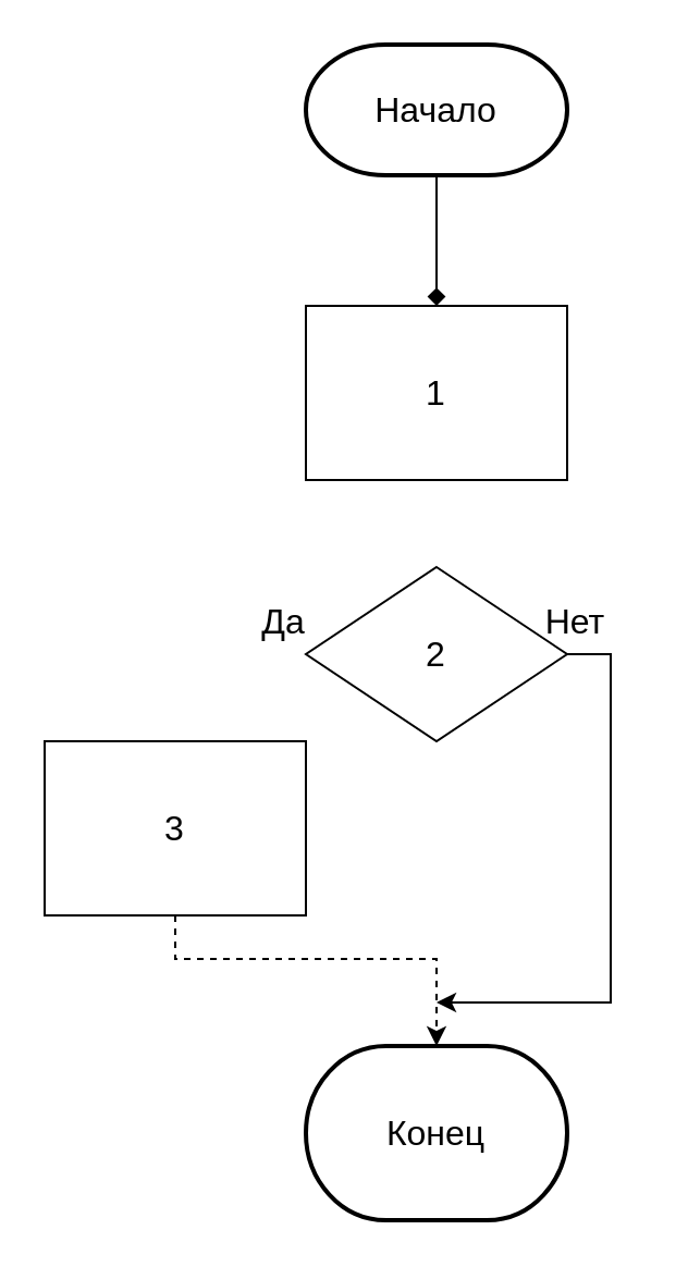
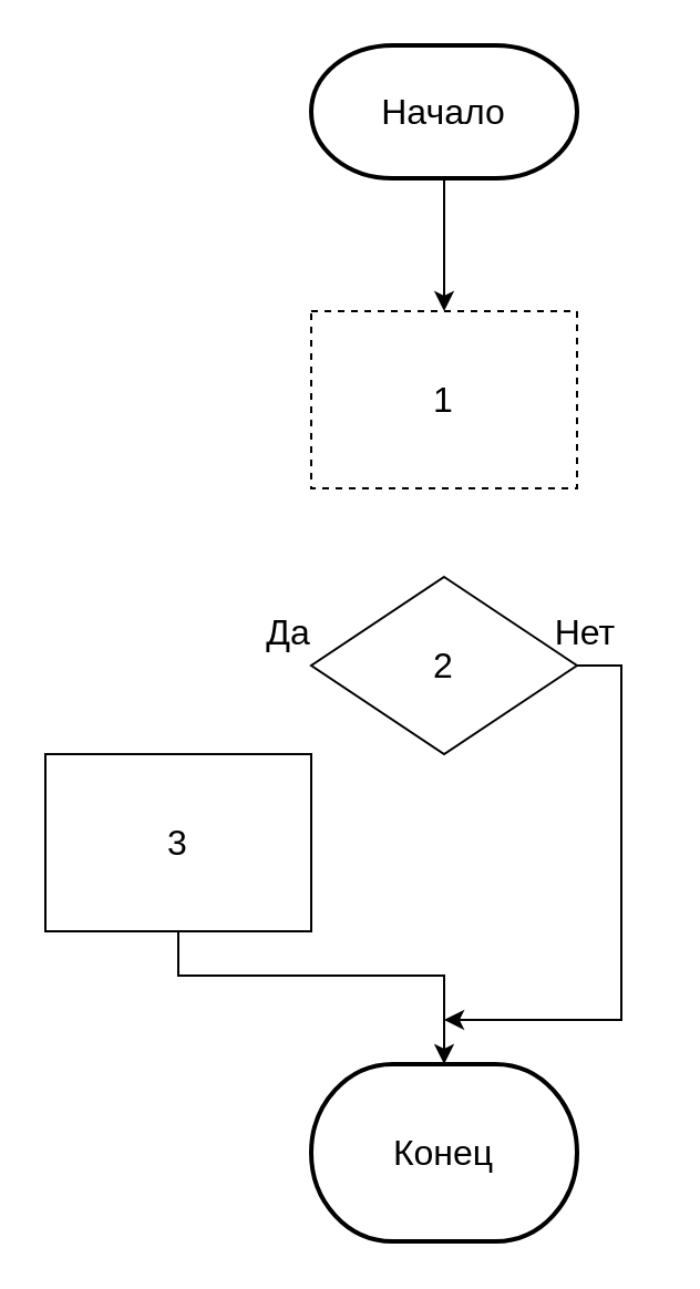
  <mxCell id="0" />
  <mxCell id="1" parent="0" />
- <mxCell id="2" style="edgeStyle=orthogonalEdgeStyle;rounded=0;orthogonalLoop=1;jettySize=auto;html=1;entryX=0.5;entryY=0;entryDx=0;entryDy=0;fontSize=16;endArrow=diamond;" edge="1" parent="1" source="3" target="4"><mxGeometry relative="1" as="geometry" /></mxCell>
+ <mxCell id="2" style="edgeStyle=orthogonalEdgeStyle;rounded=0;orthogonalLoop=1;jettySize=auto;html=1;entryX=0.5;entryY=0;entryDx=0;entryDy=0;fontSize=16;" edge="1" parent="1" source="3" target="4"><mxGeometry relative="1" as="geometry" /></mxCell>
  <mxCell id="3" value="&lt;font style=&quot;font-size: 16px;&quot;&gt;Начало&lt;/font&gt;" style="strokeWidth=2;html=1;shape=mxgraph.flowchart.terminator;whiteSpace=wrap;" vertex="1" parent="1"><mxGeometry x="140" y="20" width="120" height="60" as="geometry" /></mxCell>
- <mxCell id="4" value="1" style="rounded=0;whiteSpace=wrap;html=1;fontSize=16;" vertex="1" parent="1"><mxGeometry x="140" y="140" width="120" height="80" as="geometry" /></mxCell>
+ <mxCell id="4" value="1" style="rounded=0;whiteSpace=wrap;html=1;fontSize=16;dashed=1;" vertex="1" parent="1"><mxGeometry x="140" y="140" width="120" height="80" as="geometry" /></mxCell>
  <mxCell id="5" style="edgeStyle=orthogonalEdgeStyle;rounded=0;orthogonalLoop=1;jettySize=auto;html=1;fontSize=16;" edge="1" parent="1" source="6"><mxGeometry relative="1" as="geometry"><mxPoint x="200" y="460" as="targetPoint" /><Array as="points"><mxPoint x="280" y="300" /><mxPoint x="280" y="460" /></Array></mxGeometry></mxCell>
  <mxCell id="6" value="2" style="rhombus;whiteSpace=wrap;html=1;fontSize=16;" vertex="1" parent="1"><mxGeometry x="140" y="260" width="120" height="80" as="geometry" /></mxCell>
- <mxCell id="7" style="edgeStyle=orthogonalEdgeStyle;rounded=0;orthogonalLoop=1;jettySize=auto;html=1;fontSize=16;dashed=1;" edge="1" parent="1" source="8" target="9"><mxGeometry relative="1" as="geometry"><Array as="points"><mxPoint x="80" y="440" /><mxPoint x="200" y="440" /></Array></mxGeometry></mxCell>
+ <mxCell id="7" style="edgeStyle=orthogonalEdgeStyle;rounded=0;orthogonalLoop=1;jettySize=auto;html=1;fontSize=16;" edge="1" parent="1" source="8" target="9"><mxGeometry relative="1" as="geometry"><Array as="points"><mxPoint x="80" y="440" /><mxPoint x="200" y="440" /></Array></mxGeometry></mxCell>
  <mxCell id="8" value="3" style="rounded=0;whiteSpace=wrap;html=1;fontSize=16;" vertex="1" parent="1"><mxGeometry x="20" y="340" width="120" height="80" as="geometry" /></mxCell>
  <mxCell id="9" value="&lt;font style=&quot;font-size: 16px;&quot;&gt;Конец&lt;/font&gt;" style="strokeWidth=2;html=1;shape=mxgraph.flowchart.terminator;whiteSpace=wrap;" vertex="1" parent="1"><mxGeometry x="140" y="480" width="120" height="80" as="geometry" /></mxCell>
  <mxCell id="10" value="Да" style="text;html=1;strokeColor=none;fillColor=none;align=center;verticalAlign=middle;whiteSpace=wrap;rounded=0;fontSize=16;" vertex="1" parent="1"><mxGeometry x="100" y="270" width="60" height="30" as="geometry" /></mxCell>
  <mxCell id="11" value="&lt;div&gt;Нет&lt;/div&gt;" style="text;html=1;strokeColor=none;fillColor=none;align=center;verticalAlign=middle;whiteSpace=wrap;rounded=0;fontSize=16;" vertex="1" parent="1"><mxGeometry x="234" y="270" width="60" height="30" as="geometry" /></mxCell>
